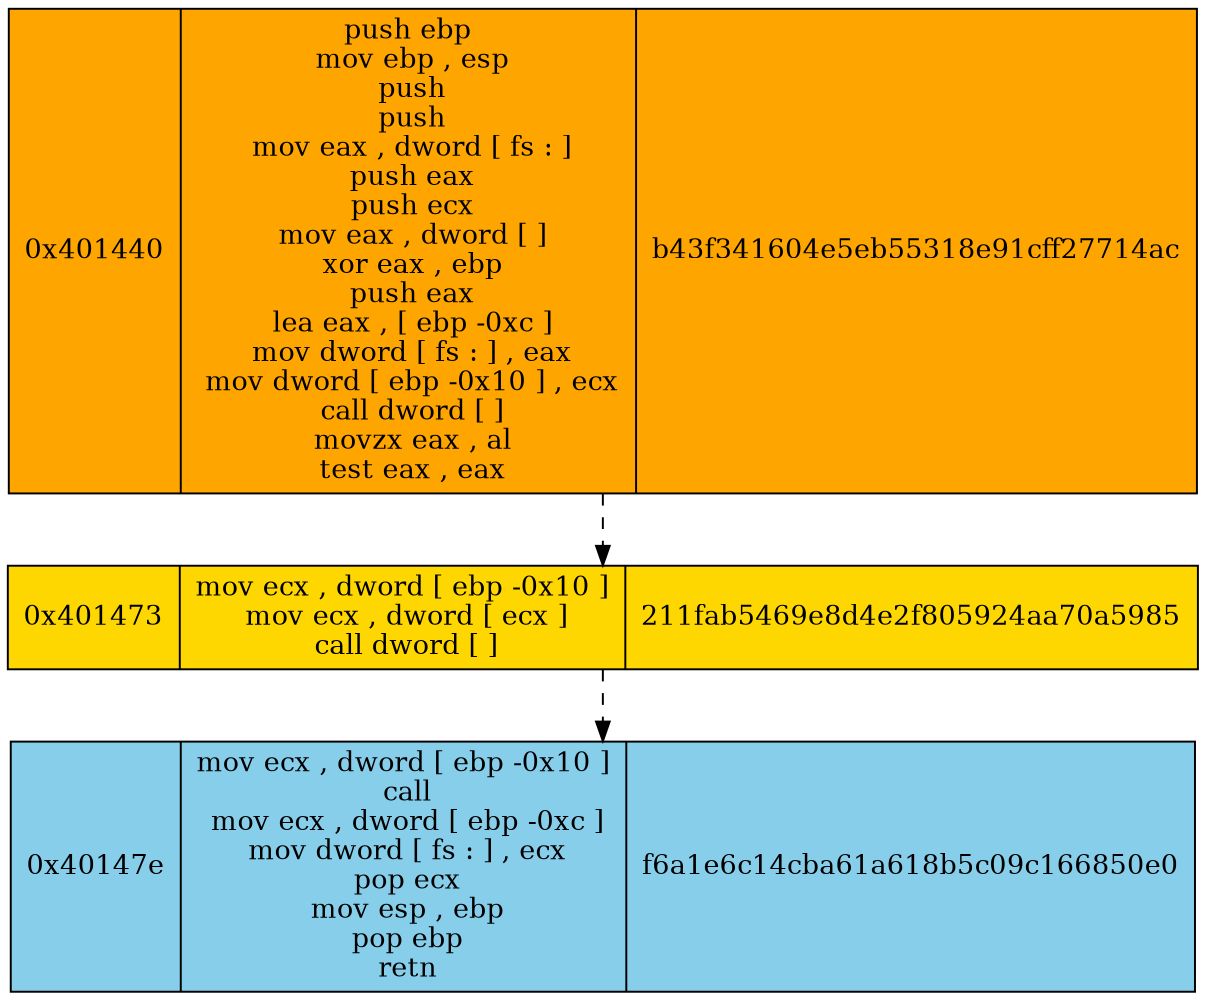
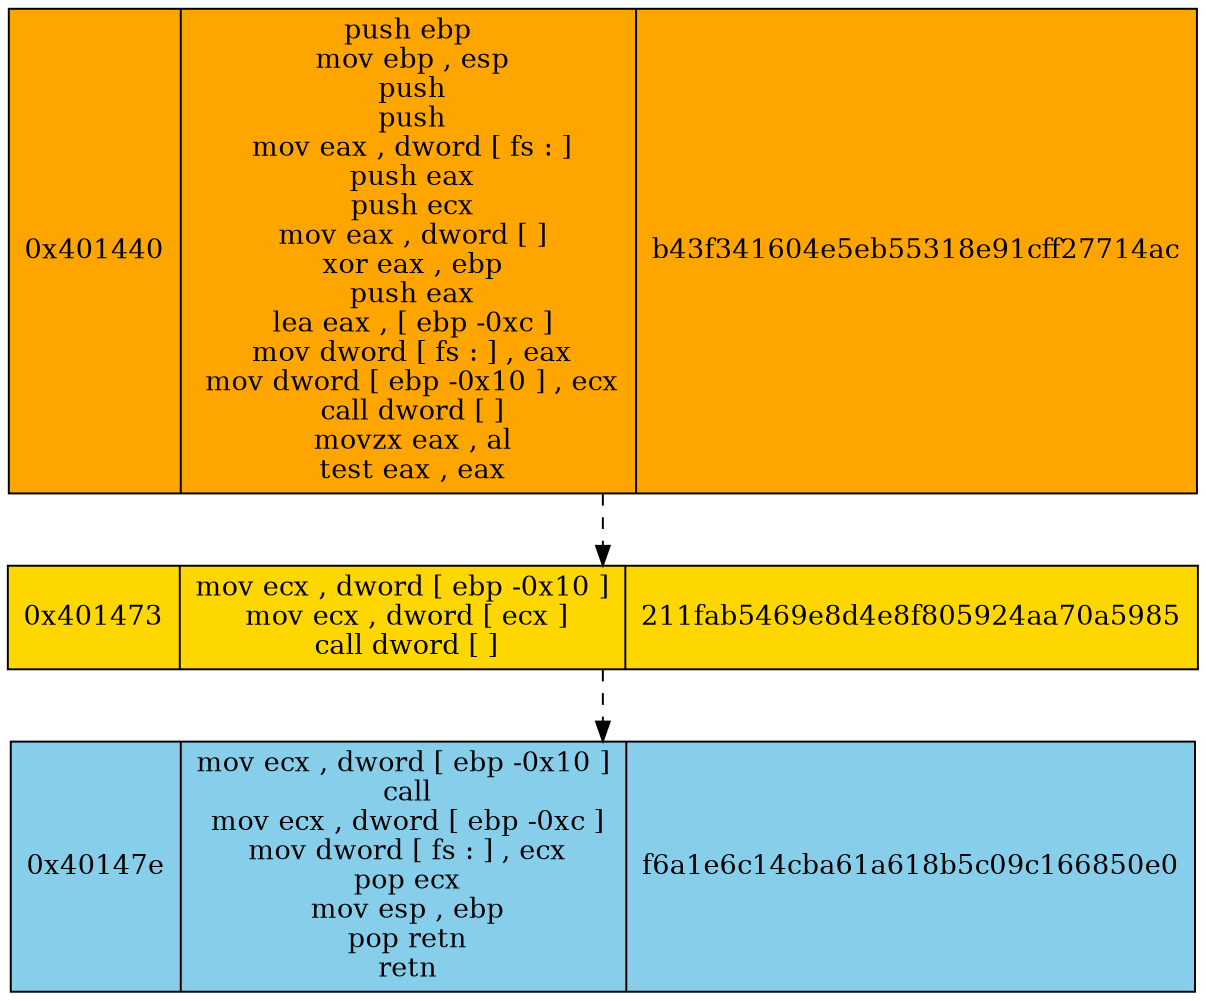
  digraph {
    node [shape=record style=filled]
    edge [style=dashed]
    n1 [fillcolor=orange label="0x401440|  push ebp\n mov ebp ,  esp\n push\n push\n mov eax ,  dword  [ fs : ]\n push eax\n push ecx\n mov eax ,  dword  [ ]\n xor eax ,  ebp\n push eax\n lea eax ,   [ ebp -0xc ]\n mov dword  [ fs : ] ,  eax\n mov dword  [ ebp -0x10 ] ,  ecx\n call dword  [ ]\n movzx eax ,  al\n test eax ,  eax\n| b43f341604e5eb55318e91cff27714ac"]
-   n2 [fillcolor=gold label="0x401473|  mov ecx ,  dword  [ ebp -0x10 ]\n mov ecx ,  dword  [ ecx ]\n call dword  [ ]\n| 211fab5469e8d4e2f805924aa70a5985"]
-   n3 [fillcolor=skyblue label="0x40147e|  mov ecx ,  dword  [ ebp -0x10 ]\n call\n mov ecx ,  dword  [ ebp -0xc ]\n mov dword  [ fs : ] ,  ecx\n pop ecx\n mov esp ,  ebp\n pop ebp\n retn\n| f6a1e6c14cba61a618b5c09c166850e0"]
+   n2 [fillcolor=gold label="0x401473|  mov ecx ,  dword  [ ebp -0x10 ]\n mov ecx ,  dword  [ ecx ]\n call dword  [ ]\n| 211fab5469e8d4e8f805924aa70a5985"]
+   n3 [fillcolor=skyblue label="0x40147e|  mov ecx ,  dword  [ ebp -0x10 ]\n call\n mov ecx ,  dword  [ ebp -0xc ]\n mov dword  [ fs : ] ,  ecx\n pop ecx\n mov esp ,  ebp\n pop retn\n retn\n| f6a1e6c14cba61a618b5c09c166850e0"]
    n1 -> n2
    n2 -> n3
  }
